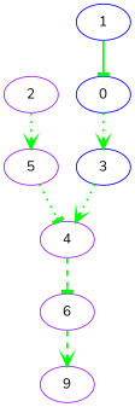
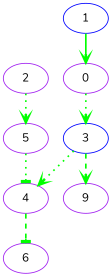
  digraph {
    fontname=Nunito
    node [color=purple fontname=Nunito]
    edge [arrowhead=vee color=green fontname=Nunito penwidth=2 style=dotted]
-   n1 [color=blue label=0]
+   n1 [label=0]
    n2 [color=blue label=3]
    n3 [label=4]
    n4 [color=blue label=1]
    n5 [label=2]
    n6 [label=5]
    n7 [label=9]
    n8 [label=6]
    n1 -> n2
    n2 -> n3
    n3 -> n8 [arrowhead=tee style=dashed]
-   n4 -> n1 [arrowhead=tee style=bold]
+   n4 -> n1 [style=bold]
    n5 -> n6
    n6 -> n3 [arrowhead=tee]
-   n8 -> n7 [style=dashed]
+   n2 -> n7 [style=dashed]
  }
